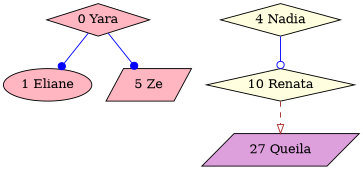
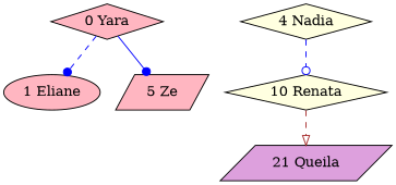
  digraph {
    node [fillcolor=lightpink shape=diamond style=filled]
    edge [arrowhead=dot color=blue style=solid]
    "1 Eliane" [shape=ellipse]
    "0 Yara"
    n3 [label="5 Ze" shape=parallelogram]
    "4 Nadia" [fillcolor=lightyellow]
    "10 Renata" [fillcolor=lightyellow]
-   "21 Queila" [fillcolor=plum shape=parallelogram label="27 Queila"]
-   "0 Yara" -> "1 Eliane"
+   "21 Queila" [fillcolor=plum shape=parallelogram]
+   "0 Yara" -> "1 Eliane" [style=dashed]
    "0 Yara" -> n3
-   "4 Nadia" -> "10 Renata" [arrowhead=odot]
+   "4 Nadia" -> "10 Renata" [arrowhead=odot style=dashed]
    "10 Renata" -> "21 Queila" [arrowhead=onormal color=brown style=dashed]
  }
